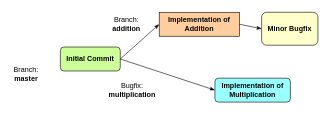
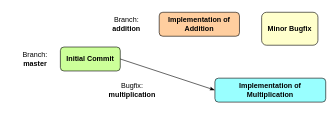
  <mxCell id="0" />
  <mxCell id="1" parent="0" />
  <mxCell id="2" value="Initial Commit" style="rounded=1;whiteSpace=wrap;html=1;fillColor=#CCFF99;fontStyle=1" parent="1" vertex="1"><mxGeometry x="100" y="78" width="100" height="40" as="geometry" /></mxCell>
- <mxCell id="3" style="edgeStyle=none;rounded=0;orthogonalLoop=1;jettySize=auto;html=1;exitX=1;exitY=0.5;exitDx=0;exitDy=0;entryX=0;entryY=0.5;entryDx=0;entryDy=0;endArrow=classicThin;endFill=1;" parent="1" source="2" target="4" edge="1"><mxGeometry relative="1" as="geometry"><mxPoint x="204" y="40" as="targetPoint" /></mxGeometry></mxCell>
- <mxCell id="4" value="Implementation of Addition" style="whiteSpace=wrap;html=1;fillColor=#FFCE9F;fontStyle=1;rounded=0;" vertex="1" parent="1"><mxGeometry x="265" y="20" width="134" height="40" as="geometry" /></mxCell>
+ <mxCell id="4" value="Implementation of Addition" style="rounded=1;whiteSpace=wrap;html=1;fillColor=#FFCE9F;fontStyle=1" vertex="1" parent="1"><mxGeometry x="265" y="20" width="134" height="40" as="geometry" /></mxCell>
  <mxCell id="5" value="Minor Bugfix" style="rounded=1;whiteSpace=wrap;html=1;fillColor=#FFFFCC;fontStyle=1" vertex="1" parent="1"><mxGeometry x="436" y="20" width="94" height="55" as="geometry" /></mxCell>
- <mxCell id="6" value="Implementation of Multiplication" style="rounded=1;whiteSpace=wrap;html=1;fillColor=#99FFFF;fontStyle=1" vertex="1" parent="1"><mxGeometry x="358" y="130" width="126" height="40" as="geometry" /></mxCell>
+ <mxCell id="6" value="Implementation of Multiplication" style="rounded=1;whiteSpace=wrap;html=1;fillColor=#99FFFF;fontStyle=1" vertex="1" parent="1"><mxGeometry x="358" y="130" width="185" height="40" as="geometry" /></mxCell>
  <mxCell id="7" style="edgeStyle=none;rounded=0;orthogonalLoop=1;jettySize=auto;html=1;exitX=1;exitY=0.5;exitDx=0;exitDy=0;entryX=0;entryY=0.5;entryDx=0;entryDy=0;endArrow=classicThin;endFill=1;" edge="1" parent="1" source="2" target="6"><mxGeometry relative="1" as="geometry"><mxPoint x="160" y="100" as="sourcePoint" /><mxPoint x="214" y="50" as="targetPoint" /></mxGeometry></mxCell>
- <mxCell id="8" style="edgeStyle=none;rounded=0;orthogonalLoop=1;jettySize=auto;html=1;exitX=1;exitY=0.5;exitDx=0;exitDy=0;entryX=0;entryY=0.5;entryDx=0;entryDy=0;endArrow=classicThin;endFill=1;" edge="1" parent="1" source="4" target="5"><mxGeometry relative="1" as="geometry"><mxPoint x="219" y="100" as="sourcePoint" /><mxPoint x="275" y="50" as="targetPoint" /></mxGeometry></mxCell>
  <mxCell id="9" value="Branch:&lt;br&gt;&lt;b&gt;addition&lt;/b&gt;" style="text;html=1;strokeColor=none;fillColor=none;align=center;verticalAlign=middle;whiteSpace=wrap;rounded=0;" vertex="1" parent="1"><mxGeometry x="173" y="20" width="75" height="40" as="geometry" /></mxCell>
- <mxCell id="10" value="Branch:&lt;br&gt;&lt;b&gt;master&lt;/b&gt;" style="text;html=1;strokeColor=none;fillColor=none;align=center;verticalAlign=middle;whiteSpace=wrap;rounded=0;" vertex="1" parent="1"><mxGeometry x="5" y="108" width="76" height="30" as="geometry" /></mxCell>
+ <mxCell id="10" value="Branch:&lt;br&gt;&lt;b&gt;master&lt;/b&gt;" style="text;html=1;strokeColor=none;fillColor=none;align=center;verticalAlign=middle;whiteSpace=wrap;rounded=0;" vertex="1" parent="1"><mxGeometry x="20" y="83" width="76" height="30" as="geometry" /></mxCell>
  <mxCell id="11" value="Bugfix:&lt;br&gt;&lt;b&gt;multiplication&lt;/b&gt;" style="text;html=1;strokeColor=none;fillColor=none;align=center;verticalAlign=middle;whiteSpace=wrap;rounded=0;" vertex="1" parent="1"><mxGeometry x="167" y="135" width="106" height="30" as="geometry" /></mxCell>
